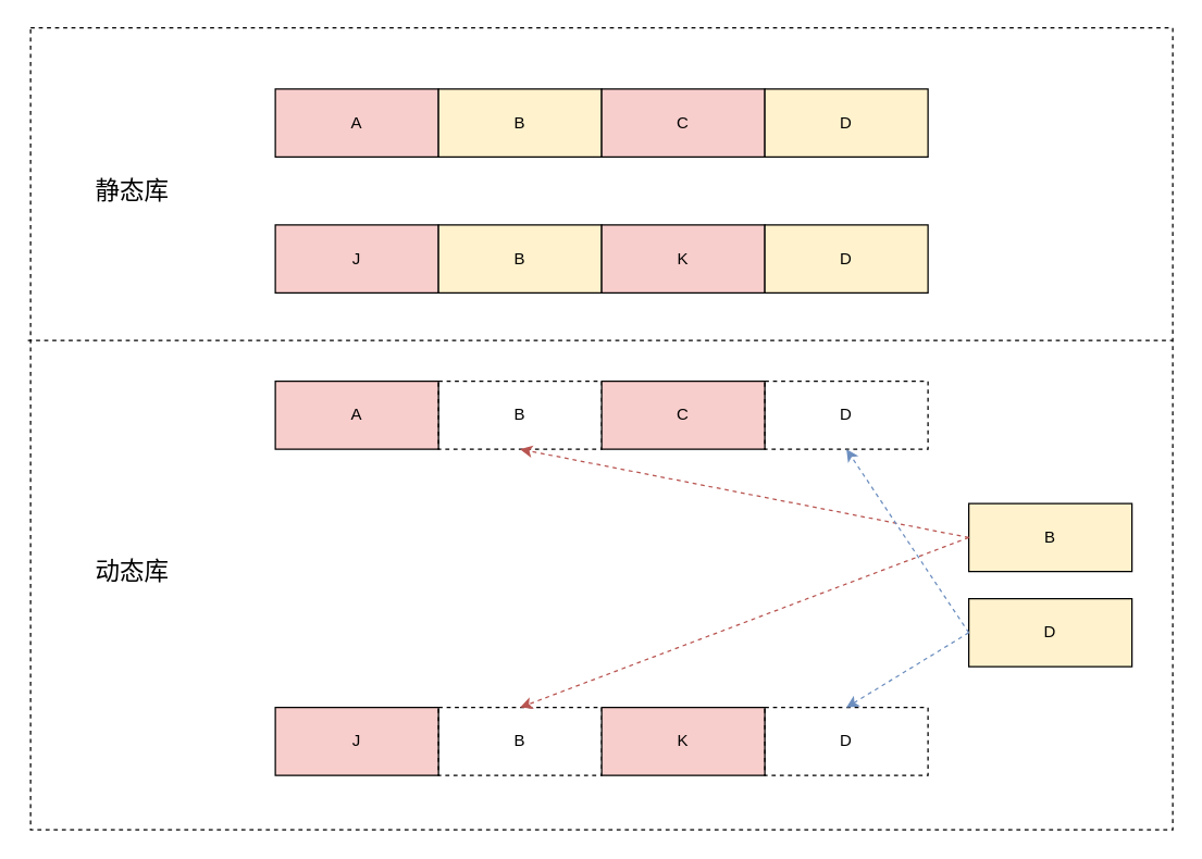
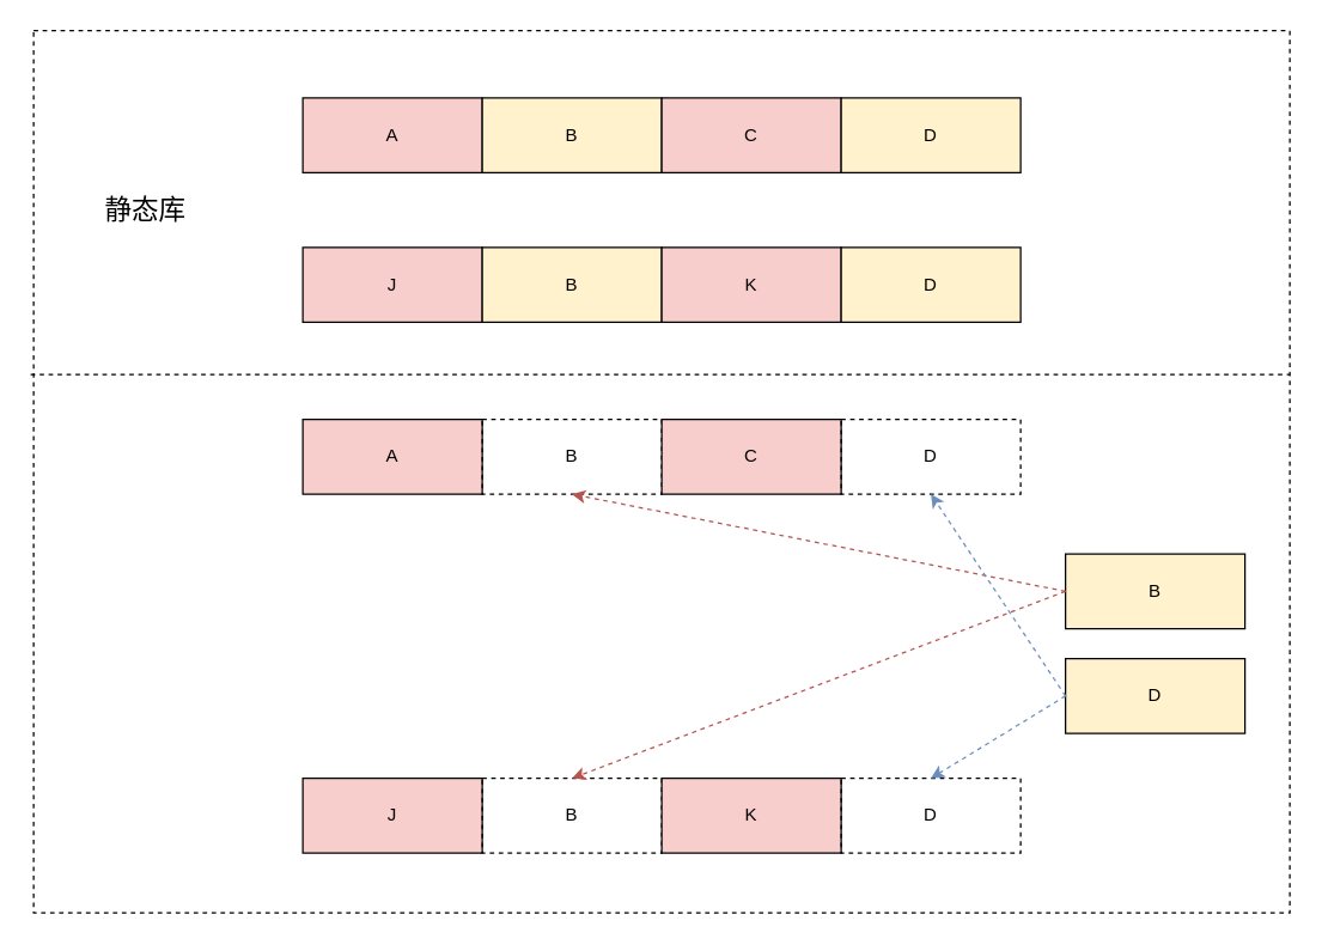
  <mxCell id="0" />
  <mxCell id="1" parent="0" />
  <mxCell id="2" value="" style="rounded=0;whiteSpace=wrap;html=1;dashed=1;" vertex="1" parent="1"><mxGeometry x="22" y="20" width="840" height="590" as="geometry" /></mxCell>
  <mxCell id="3" value="" style="endArrow=none;html=1;dashed=1;" edge="1" parent="1"><mxGeometry width="50" height="50" relative="1" as="geometry"><mxPoint x="20" y="250" as="sourcePoint" /><mxPoint x="862" y="250" as="targetPoint" /></mxGeometry></mxCell>
  <mxCell id="4" value="A" style="rounded=0;whiteSpace=wrap;html=1;fillColor=#F8CECC;" vertex="1" parent="1"><mxGeometry x="202" y="65" width="120" height="50" as="geometry" /></mxCell>
  <mxCell id="5" value="B" style="rounded=0;whiteSpace=wrap;html=1;fillColor=#FFF2CC;" vertex="1" parent="1"><mxGeometry x="322" y="65" width="120" height="50" as="geometry" /></mxCell>
  <mxCell id="6" value="C" style="rounded=0;whiteSpace=wrap;html=1;fillColor=#F8CECC;" vertex="1" parent="1"><mxGeometry x="442" y="65" width="120" height="50" as="geometry" /></mxCell>
  <mxCell id="7" value="D" style="rounded=0;whiteSpace=wrap;html=1;fillColor=#FFF2CC;" vertex="1" parent="1"><mxGeometry x="562" y="65" width="120" height="50" as="geometry" /></mxCell>
  <mxCell id="8" value="J" style="rounded=0;whiteSpace=wrap;html=1;fillColor=#F8CECC;" vertex="1" parent="1"><mxGeometry x="202" y="165" width="120" height="50" as="geometry" /></mxCell>
  <mxCell id="9" value="B" style="rounded=0;whiteSpace=wrap;html=1;fillColor=#FFF2CC;" vertex="1" parent="1"><mxGeometry x="322" y="165" width="120" height="50" as="geometry" /></mxCell>
  <mxCell id="10" value="K" style="rounded=0;whiteSpace=wrap;html=1;fillColor=#F8CECC;" vertex="1" parent="1"><mxGeometry x="442" y="165" width="120" height="50" as="geometry" /></mxCell>
  <mxCell id="11" value="D" style="rounded=0;whiteSpace=wrap;html=1;fillColor=#FFF2CC;" vertex="1" parent="1"><mxGeometry x="562" y="165" width="120" height="50" as="geometry" /></mxCell>
  <mxCell id="12" value="静态库" style="text;html=1;strokeColor=none;fillColor=none;align=center;verticalAlign=middle;whiteSpace=wrap;rounded=0;fontSize=18;" vertex="1" parent="1"><mxGeometry x="62" y="130" width="70" height="20" as="geometry" /></mxCell>
- <mxCell id="13" value="动态库" style="text;html=1;strokeColor=none;fillColor=none;align=center;verticalAlign=middle;whiteSpace=wrap;rounded=0;fontSize=18;" vertex="1" parent="1"><mxGeometry x="62" y="410" width="70" height="20" as="geometry" /></mxCell>
  <mxCell id="14" value="A" style="rounded=0;whiteSpace=wrap;html=1;fillColor=#F8CECC;" vertex="1" parent="1"><mxGeometry x="202" y="280" width="120" height="50" as="geometry" /></mxCell>
  <mxCell id="15" value="B" style="rounded=0;whiteSpace=wrap;html=1;fillColor=none;dashed=1;" vertex="1" parent="1"><mxGeometry x="322" y="280" width="120" height="50" as="geometry" /></mxCell>
  <mxCell id="16" value="C" style="rounded=0;whiteSpace=wrap;html=1;fillColor=#F8CECC;" vertex="1" parent="1"><mxGeometry x="442" y="280" width="120" height="50" as="geometry" /></mxCell>
  <mxCell id="17" value="D" style="rounded=0;whiteSpace=wrap;html=1;fillColor=none;dashed=1;" vertex="1" parent="1"><mxGeometry x="562" y="280" width="120" height="50" as="geometry" /></mxCell>
  <mxCell id="18" value="J" style="rounded=0;whiteSpace=wrap;html=1;fillColor=#F8CECC;" vertex="1" parent="1"><mxGeometry x="202" y="520" width="120" height="50" as="geometry" /></mxCell>
  <mxCell id="19" value="B" style="rounded=0;whiteSpace=wrap;html=1;fillColor=none;dashed=1;" vertex="1" parent="1"><mxGeometry x="322" y="520" width="120" height="50" as="geometry" /></mxCell>
  <mxCell id="20" value="K" style="rounded=0;whiteSpace=wrap;html=1;fillColor=#F8CECC;" vertex="1" parent="1"><mxGeometry x="442" y="520" width="120" height="50" as="geometry" /></mxCell>
  <mxCell id="21" value="D" style="rounded=0;whiteSpace=wrap;html=1;fillColor=none;dashed=1;" vertex="1" parent="1"><mxGeometry x="562" y="520" width="120" height="50" as="geometry" /></mxCell>
  <mxCell id="22" value="B" style="rounded=0;whiteSpace=wrap;html=1;fillColor=#FFF2CC;" vertex="1" parent="1"><mxGeometry x="712" y="370" width="120" height="50" as="geometry" /></mxCell>
  <mxCell id="23" value="D" style="rounded=0;whiteSpace=wrap;html=1;fillColor=#FFF2CC;" vertex="1" parent="1"><mxGeometry x="712" y="440" width="120" height="50" as="geometry" /></mxCell>
  <mxCell id="24" value="" style="endArrow=classic;html=1;dashed=1;fontSize=18;exitX=0;exitY=0.5;exitDx=0;exitDy=0;entryX=0.5;entryY=1;entryDx=0;entryDy=0;fillColor=#f8cecc;strokeColor=#b85450;" edge="1" parent="1" source="22" target="15"><mxGeometry width="50" height="50" relative="1" as="geometry"><mxPoint x="442" y="420" as="sourcePoint" /><mxPoint x="492" y="370" as="targetPoint" /></mxGeometry></mxCell>
  <mxCell id="25" value="" style="endArrow=classic;html=1;dashed=1;fontSize=18;exitX=0;exitY=0.5;exitDx=0;exitDy=0;entryX=0.5;entryY=0;entryDx=0;entryDy=0;fillColor=#f8cecc;strokeColor=#b85450;" edge="1" parent="1" source="22" target="19"><mxGeometry width="50" height="50" relative="1" as="geometry"><mxPoint x="442" y="420" as="sourcePoint" /><mxPoint x="492" y="370" as="targetPoint" /></mxGeometry></mxCell>
  <mxCell id="26" value="" style="endArrow=classic;html=1;dashed=1;fontSize=18;exitX=0;exitY=0.5;exitDx=0;exitDy=0;entryX=0.5;entryY=0;entryDx=0;entryDy=0;fillColor=#dae8fc;strokeColor=#6c8ebf;" edge="1" parent="1" source="23" target="21"><mxGeometry width="50" height="50" relative="1" as="geometry"><mxPoint x="482" y="430" as="sourcePoint" /><mxPoint x="532" y="380" as="targetPoint" /></mxGeometry></mxCell>
  <mxCell id="27" value="" style="endArrow=classic;html=1;dashed=1;fontSize=18;exitX=0;exitY=0.5;exitDx=0;exitDy=0;entryX=0.5;entryY=1;entryDx=0;entryDy=0;fillColor=#dae8fc;strokeColor=#6c8ebf;" edge="1" parent="1" source="23" target="17"><mxGeometry width="50" height="50" relative="1" as="geometry"><mxPoint x="442" y="420" as="sourcePoint" /><mxPoint x="492" y="370" as="targetPoint" /></mxGeometry></mxCell>
